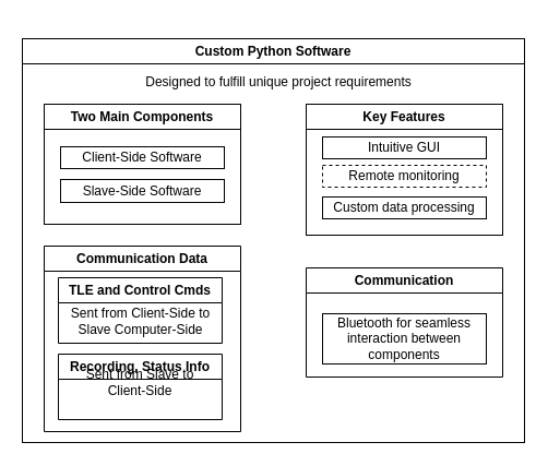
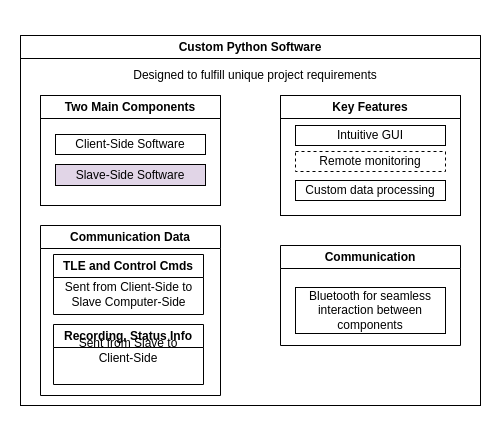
  <mxCell id="0" />
  <mxCell id="1" parent="0" />
  <mxCell id="2" value="" style="rounded=0;whiteSpace=wrap;html=1;" vertex="1" parent="1"><mxGeometry x="20" y="35" width="460" height="370" as="geometry" /></mxCell>
  <mxCell id="3" value="Custom Python Software" style="swimlane;whiteSpace=wrap;html=1;" vertex="1" parent="1"><mxGeometry x="20" y="35" width="460" height="370" as="geometry" /></mxCell>
  <mxCell id="4" value="Communication" style="swimlane;whiteSpace=wrap;html=1;" vertex="1" parent="3"><mxGeometry x="260" y="210" width="180" height="100" as="geometry" /></mxCell>
  <mxCell id="5" value="Bluetooth for seamless interaction between components" style="rounded=0;whiteSpace=wrap;html=1;" vertex="1" parent="4"><mxGeometry x="15" y="42" width="150" height="46" as="geometry" /></mxCell>
  <mxCell id="6" value="" style="rounded=0;whiteSpace=wrap;html=1;" vertex="1" parent="1"><mxGeometry x="40" y="95" width="180" height="110" as="geometry" /></mxCell>
  <mxCell id="7" value="Two Main Components" style="swimlane;whiteSpace=wrap;html=1;" vertex="1" parent="1"><mxGeometry x="40" y="95" width="180" height="110" as="geometry" /></mxCell>
  <mxCell id="8" value="Client-Side Software" style="rounded=0;whiteSpace=wrap;html=1;" vertex="1" parent="1"><mxGeometry x="55" y="134" width="150" height="20" as="geometry" /></mxCell>
  <mxCell id="9" value="" style="rounded=0;whiteSpace=wrap;html=1;" vertex="1" parent="1"><mxGeometry x="280" y="95" width="180" height="120" as="geometry" /></mxCell>
  <mxCell id="10" value="Key Features" style="swimlane;whiteSpace=wrap;html=1;" vertex="1" parent="1"><mxGeometry x="280" y="95" width="180" height="120" as="geometry" /></mxCell>
  <mxCell id="11" value="Intuitive GUI" style="rounded=0;whiteSpace=wrap;html=1;" vertex="1" parent="1"><mxGeometry x="295" y="125" width="150" height="20" as="geometry" /></mxCell>
  <mxCell id="12" value="Remote monitoring" style="rounded=0;whiteSpace=wrap;html=1;dashed=1;" vertex="1" parent="1"><mxGeometry x="295" y="151" width="150" height="20" as="geometry" /></mxCell>
  <mxCell id="13" value="Custom data processing" style="rounded=0;whiteSpace=wrap;html=1;" vertex="1" parent="1"><mxGeometry x="295" y="180" width="150" height="20" as="geometry" /></mxCell>
  <mxCell id="14" value="Designed to fulfill unique project requirements&lt;span id=&quot;docs-internal-guid-89871652-7fff-52c2-c7f8-a58412bbeab4&quot;&gt;&lt;/span&gt;" style="text;html=1;strokeColor=none;fillColor=none;align=center;verticalAlign=middle;whiteSpace=wrap;rounded=0;" vertex="1" parent="1"><mxGeometry x="100" y="20" width="310" height="110" as="geometry" /></mxCell>
- <mxCell id="15" value="Slave-Side Software" style="rounded=0;whiteSpace=wrap;html=1;" vertex="1" parent="1"><mxGeometry x="55" y="164" width="150" height="21" as="geometry" /></mxCell>
+ <mxCell id="15" value="Slave-Side Software" style="rounded=0;whiteSpace=wrap;html=1;fillColor=#e1d5e7;" vertex="1" parent="1"><mxGeometry x="55" y="164" width="150" height="21" as="geometry" /></mxCell>
  <mxCell id="16" value="Sent from Client-Side to Slave Computer-Side&lt;span id=&quot;docs-internal-guid-89871652-7fff-52c2-c7f8-a58412bbeab4&quot;&gt;&lt;/span&gt;" style="text;html=1;strokeColor=none;fillColor=none;align=center;verticalAlign=middle;whiteSpace=wrap;rounded=0;" vertex="1" parent="1"><mxGeometry x="50.5" y="274" width="155" height="40" as="geometry" /></mxCell>
  <mxCell id="17" value="Recording, Status Info" style="swimlane;whiteSpace=wrap;html=1;" vertex="1" parent="1"><mxGeometry x="53" y="324" width="150" height="60" as="geometry" /></mxCell>
  <mxCell id="18" value="Sent from Slave to Client-Side" style="text;html=1;strokeColor=none;fillColor=none;align=center;verticalAlign=middle;whiteSpace=wrap;rounded=0;" vertex="1" parent="1"><mxGeometry x="63.25" y="330" width="129.5" height="40" as="geometry" /></mxCell>
  <mxCell id="19" value="TLE and Control Cmds" style="swimlane;whiteSpace=wrap;html=1;" vertex="1" parent="1"><mxGeometry x="53" y="254" width="150" height="60" as="geometry" /></mxCell>
  <mxCell id="20" value="Communication Data" style="swimlane;whiteSpace=wrap;html=1;" vertex="1" parent="1"><mxGeometry x="40" y="225" width="180" height="170" as="geometry" /></mxCell>
